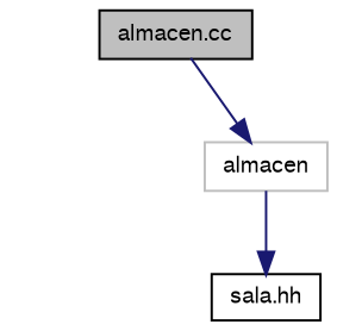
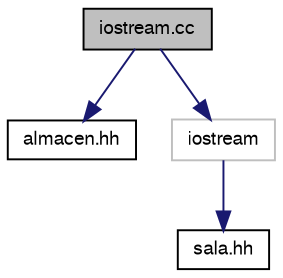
  digraph {
    node [color=black fillcolor=white fontname=FreeSans fontsize=10 shape=record style=filled]
    edge [color=midnightblue fontname=FreeSans fontsize=10 labelfontname=FreeSans labelfontsize=10 style=solid]
-   n1 [fillcolor=grey75 fontcolor=black height=0.2 label="almacen.cc" width=0.4]
-   n3 [color=grey75 height=0.2 label=almacen width=0.4]
+   n1 [fillcolor=grey75 fontcolor=black height=0.2 label="iostream.cc" width=0.4]
+   n2 [height=0.2 label="almacen.hh" width=0.4]
+   n3 [color=grey75 height=0.2 label=iostream width=0.4]
    n4 [height=0.2 label="sala.hh" width=0.4]
+   n1 -> n2
    n1 -> n3
    n3 -> n4
  }
